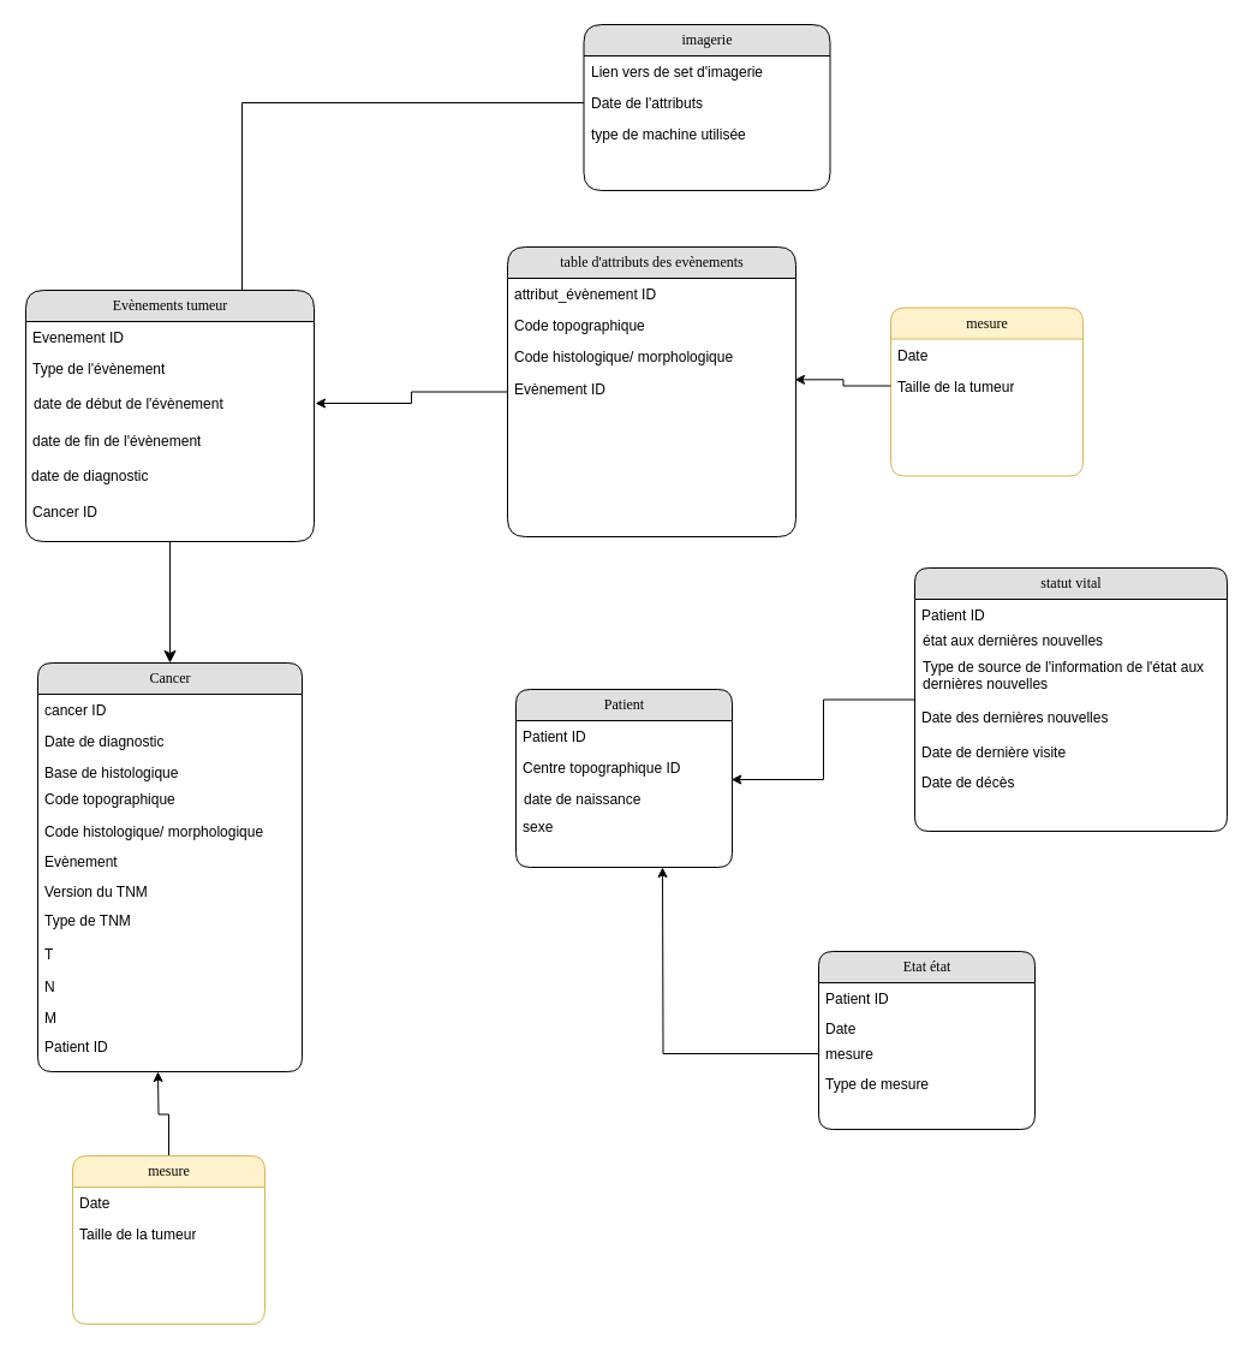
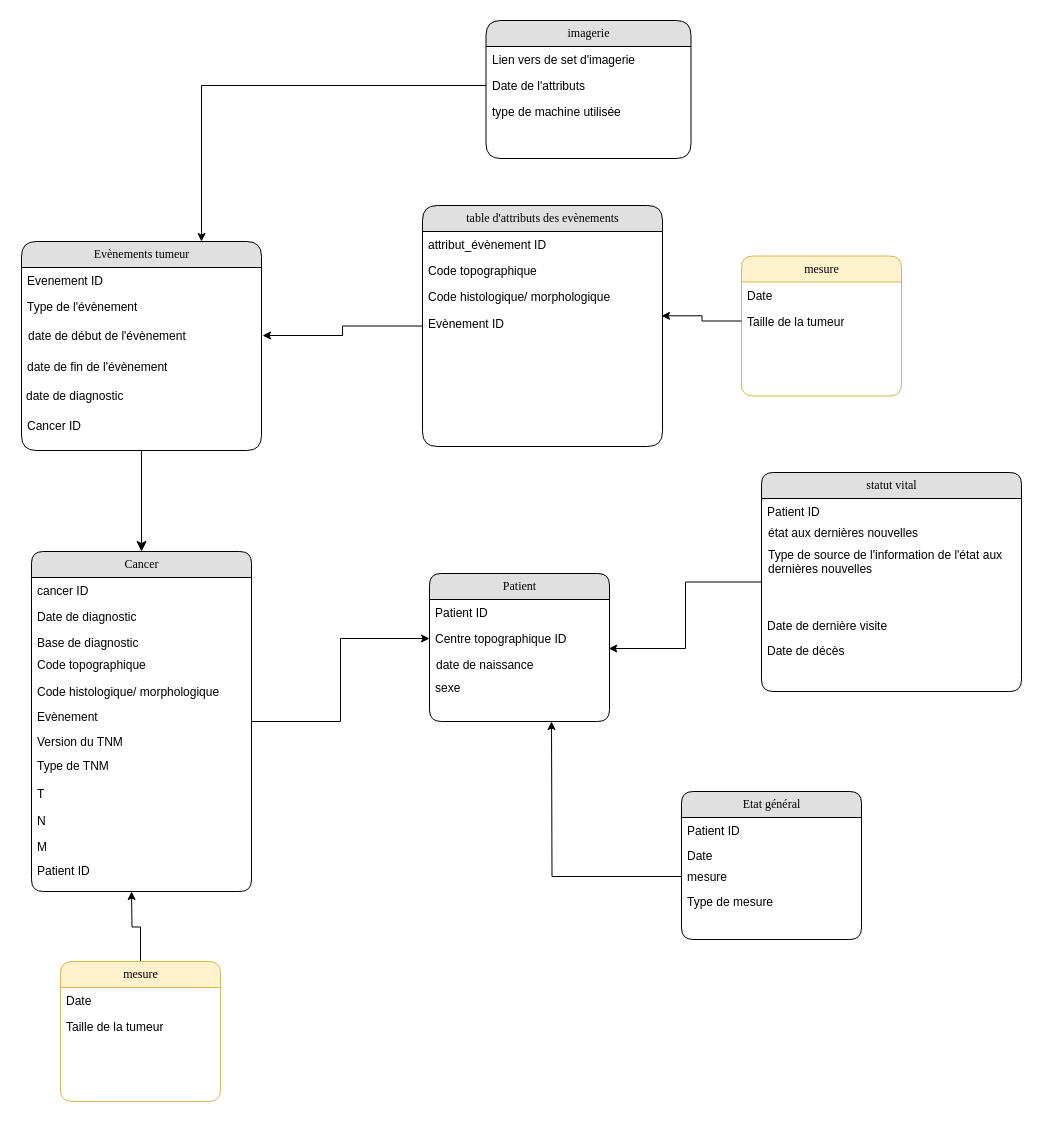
  <mxCell id="0" />
  <mxCell id="1" parent="0" />
  <mxCell id="2" value="Evènements tumeur" style="swimlane;html=1;fontStyle=0;childLayout=stackLayout;horizontal=1;startSize=26;fillColor=#e0e0e0;horizontalStack=0;resizeParent=1;resizeLast=0;collapsible=1;marginBottom=0;swimlaneFillColor=#ffffff;align=center;rounded=1;shadow=0;comic=0;labelBackgroundColor=none;strokeWidth=1;fontFamily=Verdana;fontSize=12;arcSize=19;" parent="1" vertex="1"><mxGeometry x="21" y="241" width="240" height="209" as="geometry" /></mxCell>
  <mxCell id="3" value="Evenement ID" style="text;html=1;strokeColor=none;fillColor=none;spacingLeft=4;spacingRight=4;whiteSpace=wrap;overflow=hidden;rotatable=0;points=[[0,0.5],[1,0.5]];portConstraint=eastwest;" parent="2" vertex="1"><mxGeometry y="26" width="240" height="26" as="geometry" /></mxCell>
  <mxCell id="4" value="Type de l'évènement" style="text;html=1;strokeColor=none;fillColor=none;spacingLeft=4;spacingRight=4;whiteSpace=wrap;overflow=hidden;rotatable=0;points=[[0,0.5],[1,0.5]];portConstraint=eastwest;" parent="2" vertex="1"><mxGeometry y="52" width="240" height="26" as="geometry" /></mxCell>
+ <mxCell id="5" style="edgeStyle=orthogonalEdgeStyle;rounded=0;orthogonalLoop=1;jettySize=auto;html=1;entryX=0;entryY=0.5;entryDx=0;entryDy=0;" parent="1" source="6" target="12" edge="1"><mxGeometry relative="1" as="geometry" /></mxCell>
  <mxCell id="6" value="Cancer" style="swimlane;html=1;fontStyle=0;childLayout=stackLayout;horizontal=1;startSize=26;fillColor=#e0e0e0;horizontalStack=0;resizeParent=1;resizeLast=0;collapsible=1;marginBottom=0;swimlaneFillColor=#ffffff;align=center;rounded=1;shadow=0;comic=0;labelBackgroundColor=none;strokeWidth=1;fontFamily=Verdana;fontSize=12" parent="1" vertex="1"><mxGeometry x="31" y="551" width="220" height="340" as="geometry" /></mxCell>
  <mxCell id="7" value="cancer ID" style="text;html=1;strokeColor=none;fillColor=none;spacingLeft=4;spacingRight=4;whiteSpace=wrap;overflow=hidden;rotatable=0;points=[[0,0.5],[1,0.5]];portConstraint=eastwest;" parent="6" vertex="1"><mxGeometry y="26" width="220" height="26" as="geometry" /></mxCell>
  <mxCell id="8" value="Date de diagnostic" style="text;html=1;strokeColor=none;fillColor=none;spacingLeft=4;spacingRight=4;whiteSpace=wrap;overflow=hidden;rotatable=0;points=[[0,0.5],[1,0.5]];portConstraint=eastwest;" parent="6" vertex="1"><mxGeometry y="52" width="220" height="26" as="geometry" /></mxCell>
- <mxCell id="9" value="Base de histologique" style="text;html=1;strokeColor=none;fillColor=none;spacingLeft=4;spacingRight=4;whiteSpace=wrap;overflow=hidden;rotatable=0;points=[[0,0.5],[1,0.5]];portConstraint=eastwest;" parent="6" vertex="1"><mxGeometry y="78" width="220" height="26" as="geometry" /></mxCell>
+ <mxCell id="9" value="Base de diagnostic" style="text;html=1;strokeColor=none;fillColor=none;spacingLeft=4;spacingRight=4;whiteSpace=wrap;overflow=hidden;rotatable=0;points=[[0,0.5],[1,0.5]];portConstraint=eastwest;" parent="6" vertex="1"><mxGeometry y="78" width="220" height="26" as="geometry" /></mxCell>
  <mxCell id="10" value="Patient" style="swimlane;html=1;fontStyle=0;childLayout=stackLayout;horizontal=1;startSize=26;fillColor=#e0e0e0;horizontalStack=0;resizeParent=1;resizeLast=0;collapsible=1;marginBottom=0;swimlaneFillColor=#ffffff;align=center;rounded=1;shadow=0;comic=0;labelBackgroundColor=none;strokeWidth=1;fontFamily=Verdana;fontSize=12" parent="1" vertex="1"><mxGeometry x="429" y="573" width="180" height="148" as="geometry" /></mxCell>
  <mxCell id="11" value="Patient ID" style="text;html=1;strokeColor=none;fillColor=none;spacingLeft=4;spacingRight=4;whiteSpace=wrap;overflow=hidden;rotatable=0;points=[[0,0.5],[1,0.5]];portConstraint=eastwest;" parent="10" vertex="1"><mxGeometry y="26" width="180" height="26" as="geometry" /></mxCell>
  <mxCell id="12" value="Centre topographique ID" style="text;html=1;strokeColor=none;fillColor=none;spacingLeft=4;spacingRight=4;whiteSpace=wrap;overflow=hidden;rotatable=0;points=[[0,0.5],[1,0.5]];portConstraint=eastwest;" parent="10" vertex="1"><mxGeometry y="52" width="180" height="26" as="geometry" /></mxCell>
  <mxCell id="13" style="edgeStyle=orthogonalEdgeStyle;html=1;labelBackgroundColor=none;startFill=0;startSize=8;endFill=1;endSize=8;fontFamily=Verdana;fontSize=12;" parent="1" source="2" target="6" edge="1"><mxGeometry relative="1" as="geometry" /></mxCell>
  <mxCell id="14" value="date de naissance" style="text;html=1;strokeColor=none;fillColor=none;spacingLeft=4;spacingRight=4;whiteSpace=wrap;overflow=hidden;rotatable=0;points=[[0,0.5],[1,0.5]];portConstraint=eastwest;" parent="1" vertex="1"><mxGeometry x="430" y="651" width="160" height="26" as="geometry" /></mxCell>
  <mxCell id="15" value="sexe" style="text;html=1;strokeColor=none;fillColor=none;spacingLeft=4;spacingRight=4;whiteSpace=wrap;overflow=hidden;rotatable=0;points=[[0,0.5],[1,0.5]];portConstraint=eastwest;" parent="1" vertex="1"><mxGeometry x="429" y="674" width="160" height="26" as="geometry" /></mxCell>
  <mxCell id="16" style="edgeStyle=orthogonalEdgeStyle;rounded=0;orthogonalLoop=1;jettySize=auto;html=1;entryX=0.996;entryY=0.885;entryDx=0;entryDy=0;entryPerimeter=0;" parent="1" source="17" target="12" edge="1"><mxGeometry relative="1" as="geometry" /></mxCell>
  <mxCell id="17" value="statut vital" style="swimlane;html=1;fontStyle=0;childLayout=stackLayout;horizontal=1;startSize=26;fillColor=#e0e0e0;horizontalStack=0;resizeParent=1;resizeLast=0;collapsible=1;marginBottom=0;swimlaneFillColor=#ffffff;align=center;rounded=1;shadow=0;comic=0;labelBackgroundColor=none;strokeWidth=1;fontFamily=Verdana;fontSize=12" parent="1" vertex="1"><mxGeometry x="761" y="472" width="260" height="219" as="geometry" /></mxCell>
  <mxCell id="18" value="Patient ID" style="text;html=1;strokeColor=none;fillColor=none;spacingLeft=4;spacingRight=4;whiteSpace=wrap;overflow=hidden;rotatable=0;points=[[0,0.5],[1,0.5]];portConstraint=eastwest;" parent="17" vertex="1"><mxGeometry y="26" width="260" height="26" as="geometry" /></mxCell>
  <mxCell id="19" value="état aux dernières nouvelles" style="text;html=1;strokeColor=none;fillColor=none;spacingLeft=4;spacingRight=4;whiteSpace=wrap;overflow=hidden;rotatable=0;points=[[0,0.5],[1,0.5]];portConstraint=eastwest;" parent="1" vertex="1"><mxGeometry x="762" y="519" width="180" height="26" as="geometry" /></mxCell>
  <mxCell id="20" value="Type de source de l'information de l'état aux dernières nouvelles&amp;nbsp;" style="text;html=1;strokeColor=none;fillColor=none;spacingLeft=4;spacingRight=4;whiteSpace=wrap;overflow=hidden;rotatable=0;points=[[0,0.5],[1,0.5]];portConstraint=eastwest;" parent="1" vertex="1"><mxGeometry x="762" y="541" width="259" height="40" as="geometry" /></mxCell>
- <mxCell id="21" value="Date des dernières nouvelles" style="text;html=1;strokeColor=none;fillColor=none;spacingLeft=4;spacingRight=4;whiteSpace=wrap;overflow=hidden;rotatable=0;points=[[0,0.5],[1,0.5]];portConstraint=eastwest;" parent="1" vertex="1"><mxGeometry x="761" y="583" width="180" height="26" as="geometry" /></mxCell>
  <mxCell id="22" value="Date de dernière visite" style="text;html=1;strokeColor=none;fillColor=none;spacingLeft=4;spacingRight=4;whiteSpace=wrap;overflow=hidden;rotatable=0;points=[[0,0.5],[1,0.5]];portConstraint=eastwest;" parent="1" vertex="1"><mxGeometry x="761" y="612" width="180" height="26" as="geometry" /></mxCell>
  <mxCell id="23" value="Date de décès" style="text;html=1;strokeColor=none;fillColor=none;spacingLeft=4;spacingRight=4;whiteSpace=wrap;overflow=hidden;rotatable=0;points=[[0,0.5],[1,0.5]];portConstraint=eastwest;" parent="1" vertex="1"><mxGeometry x="761" y="637" width="180" height="26" as="geometry" /></mxCell>
  <mxCell id="24" value="Code topographique" style="text;html=1;strokeColor=none;fillColor=none;spacingLeft=4;spacingRight=4;whiteSpace=wrap;overflow=hidden;rotatable=0;points=[[0,0.5],[1,0.5]];portConstraint=eastwest;" parent="1" vertex="1"><mxGeometry x="31" y="651" width="220" height="26" as="geometry" /></mxCell>
  <mxCell id="25" value="Code histologique/ morphologique" style="text;html=1;strokeColor=none;fillColor=none;spacingLeft=4;spacingRight=4;whiteSpace=wrap;overflow=hidden;rotatable=0;points=[[0,0.5],[1,0.5]];portConstraint=eastwest;" parent="1" vertex="1"><mxGeometry x="31" y="678" width="220" height="26" as="geometry" /></mxCell>
  <mxCell id="26" value="Evènement" style="text;html=1;strokeColor=none;fillColor=none;spacingLeft=4;spacingRight=4;whiteSpace=wrap;overflow=hidden;rotatable=0;points=[[0,0.5],[1,0.5]];portConstraint=eastwest;" parent="1" vertex="1"><mxGeometry x="31" y="703" width="220" height="26" as="geometry" /></mxCell>
  <mxCell id="27" value="Version du TNM" style="text;html=1;strokeColor=none;fillColor=none;spacingLeft=4;spacingRight=4;whiteSpace=wrap;overflow=hidden;rotatable=0;points=[[0,0.5],[1,0.5]];portConstraint=eastwest;" parent="1" vertex="1"><mxGeometry x="31" y="728" width="220" height="26" as="geometry" /></mxCell>
  <mxCell id="28" value="Type de TNM" style="text;html=1;strokeColor=none;fillColor=none;spacingLeft=4;spacingRight=4;whiteSpace=wrap;overflow=hidden;rotatable=0;points=[[0,0.5],[1,0.5]];portConstraint=eastwest;" parent="1" vertex="1"><mxGeometry x="31" y="752" width="220" height="26" as="geometry" /></mxCell>
  <mxCell id="29" value="T" style="text;html=1;strokeColor=none;fillColor=none;spacingLeft=4;spacingRight=4;whiteSpace=wrap;overflow=hidden;rotatable=0;points=[[0,0.5],[1,0.5]];portConstraint=eastwest;" parent="1" vertex="1"><mxGeometry x="31" y="780" width="220" height="26" as="geometry" /></mxCell>
  <mxCell id="30" value="N" style="text;html=1;strokeColor=none;fillColor=none;spacingLeft=4;spacingRight=4;whiteSpace=wrap;overflow=hidden;rotatable=0;points=[[0,0.5],[1,0.5]];portConstraint=eastwest;" parent="1" vertex="1"><mxGeometry x="31" y="807" width="220" height="26" as="geometry" /></mxCell>
  <mxCell id="31" value="M" style="text;html=1;strokeColor=none;fillColor=none;spacingLeft=4;spacingRight=4;whiteSpace=wrap;overflow=hidden;rotatable=0;points=[[0,0.5],[1,0.5]];portConstraint=eastwest;" parent="1" vertex="1"><mxGeometry x="31" y="833" width="220" height="26" as="geometry" /></mxCell>
  <mxCell id="32" value="date de début de l'évènement" style="text;html=1;strokeColor=none;fillColor=none;spacingLeft=4;spacingRight=4;whiteSpace=wrap;overflow=hidden;rotatable=0;points=[[0,0.5],[1,0.5]];portConstraint=eastwest;" parent="1" vertex="1"><mxGeometry x="22" y="322" width="240" height="26" as="geometry" /></mxCell>
  <mxCell id="33" value="Patient ID" style="text;html=1;strokeColor=none;fillColor=none;spacingLeft=4;spacingRight=4;whiteSpace=wrap;overflow=hidden;rotatable=0;points=[[0,0.5],[1,0.5]];portConstraint=eastwest;" parent="1" vertex="1"><mxGeometry x="31" y="857" width="220" height="26" as="geometry" /></mxCell>
  <mxCell id="34" style="edgeStyle=orthogonalEdgeStyle;rounded=0;orthogonalLoop=1;jettySize=auto;html=1;entryX=1;entryY=0.5;entryDx=0;entryDy=0;" parent="1" source="35" target="32" edge="1"><mxGeometry relative="1" as="geometry" /></mxCell>
  <mxCell id="35" value="table d'attributs des evènements" style="swimlane;html=1;fontStyle=0;childLayout=stackLayout;horizontal=1;startSize=26;fillColor=#e0e0e0;horizontalStack=0;resizeParent=1;resizeLast=0;collapsible=1;marginBottom=0;swimlaneFillColor=#ffffff;align=center;rounded=1;shadow=0;comic=0;labelBackgroundColor=none;strokeWidth=1;fontFamily=Verdana;fontSize=12;arcSize=19;" parent="1" vertex="1"><mxGeometry x="422" y="205" width="240" height="241" as="geometry" /></mxCell>
  <mxCell id="36" value="attribut_évènement ID" style="text;html=1;strokeColor=none;fillColor=none;spacingLeft=4;spacingRight=4;whiteSpace=wrap;overflow=hidden;rotatable=0;points=[[0,0.5],[1,0.5]];portConstraint=eastwest;" parent="35" vertex="1"><mxGeometry y="26" width="240" height="26" as="geometry" /></mxCell>
  <mxCell id="37" value="Code topographique" style="text;html=1;strokeColor=none;fillColor=none;spacingLeft=4;spacingRight=4;whiteSpace=wrap;overflow=hidden;rotatable=0;points=[[0,0.5],[1,0.5]];portConstraint=eastwest;" parent="35" vertex="1"><mxGeometry y="52" width="240" height="26" as="geometry" /></mxCell>
  <mxCell id="38" value="Code histologique/ morphologique" style="text;html=1;strokeColor=none;fillColor=none;spacingLeft=4;spacingRight=4;whiteSpace=wrap;overflow=hidden;rotatable=0;points=[[0,0.5],[1,0.5]];portConstraint=eastwest;" parent="35" vertex="1"><mxGeometry y="78" width="240" height="26" as="geometry" /></mxCell>
  <mxCell id="39" value="date de fin de l'évènement" style="text;html=1;strokeColor=none;fillColor=none;spacingLeft=4;spacingRight=4;whiteSpace=wrap;overflow=hidden;rotatable=0;points=[[0,0.5],[1,0.5]];portConstraint=eastwest;" parent="1" vertex="1"><mxGeometry x="21" y="353" width="240" height="26" as="geometry" /></mxCell>
  <mxCell id="40" value="Cancer ID" style="text;html=1;strokeColor=none;fillColor=none;spacingLeft=4;spacingRight=4;whiteSpace=wrap;overflow=hidden;rotatable=0;points=[[0,0.5],[1,0.5]];portConstraint=eastwest;" parent="1" vertex="1"><mxGeometry x="21" y="412" width="240" height="26" as="geometry" /></mxCell>
  <mxCell id="41" value="date de diagnostic" style="text;html=1;strokeColor=none;fillColor=none;spacingLeft=4;spacingRight=4;whiteSpace=wrap;overflow=hidden;rotatable=0;points=[[0,0.5],[1,0.5]];portConstraint=eastwest;" parent="1" vertex="1"><mxGeometry x="20" y="382" width="240" height="26" as="geometry" /></mxCell>
  <mxCell id="42" value="Evènement ID" style="text;html=1;strokeColor=none;fillColor=none;spacingLeft=4;spacingRight=4;whiteSpace=wrap;overflow=hidden;rotatable=0;points=[[0,0.5],[1,0.5]];portConstraint=eastwest;" parent="1" vertex="1"><mxGeometry x="422" y="310" width="240" height="27" as="geometry" /></mxCell>
  <mxCell id="43" value="imagerie" style="swimlane;html=1;fontStyle=0;childLayout=stackLayout;horizontal=1;startSize=26;fillColor=#e0e0e0;horizontalStack=0;resizeParent=1;resizeLast=0;collapsible=1;marginBottom=0;swimlaneFillColor=#ffffff;align=center;rounded=1;shadow=0;comic=0;labelBackgroundColor=none;strokeWidth=1;fontFamily=Verdana;fontSize=12;arcSize=19;" vertex="1" parent="1"><mxGeometry x="485.5" y="20" width="205" height="138" as="geometry" /></mxCell>
  <mxCell id="44" value="Lien vers de set d'imagerie" style="text;html=1;strokeColor=none;fillColor=none;spacingLeft=4;spacingRight=4;whiteSpace=wrap;overflow=hidden;rotatable=0;points=[[0,0.5],[1,0.5]];portConstraint=eastwest;" vertex="1" parent="43"><mxGeometry y="26" width="205" height="26" as="geometry" /></mxCell>
  <mxCell id="45" value="Date de l'attributs" style="text;html=1;strokeColor=none;fillColor=none;spacingLeft=4;spacingRight=4;whiteSpace=wrap;overflow=hidden;rotatable=0;points=[[0,0.5],[1,0.5]];portConstraint=eastwest;" vertex="1" parent="43"><mxGeometry y="52" width="205" height="26" as="geometry" /></mxCell>
  <mxCell id="46" value="type de machine utilisée" style="text;html=1;strokeColor=none;fillColor=none;spacingLeft=4;spacingRight=4;whiteSpace=wrap;overflow=hidden;rotatable=0;points=[[0,0.5],[1,0.5]];portConstraint=eastwest;" vertex="1" parent="43"><mxGeometry y="78" width="205" height="26" as="geometry" /></mxCell>
- <mxCell id="47" style="edgeStyle=orthogonalEdgeStyle;rounded=0;orthogonalLoop=1;jettySize=auto;html=1;entryX=0.75;entryY=0;entryDx=0;entryDy=0;endArrow=none;" edge="1" parent="1" source="45" target="2"><mxGeometry relative="1" as="geometry" /></mxCell>
- <mxCell id="48" value="Etat état" style="swimlane;html=1;fontStyle=0;childLayout=stackLayout;horizontal=1;startSize=26;fillColor=#e0e0e0;horizontalStack=0;resizeParent=1;resizeLast=0;collapsible=1;marginBottom=0;swimlaneFillColor=#ffffff;align=center;rounded=1;shadow=0;comic=0;labelBackgroundColor=none;strokeWidth=1;fontFamily=Verdana;fontSize=12" vertex="1" parent="1"><mxGeometry x="681" y="791" width="180" height="148" as="geometry" /></mxCell>
+ <mxCell id="47" style="edgeStyle=orthogonalEdgeStyle;rounded=0;orthogonalLoop=1;jettySize=auto;html=1;entryX=0.75;entryY=0;entryDx=0;entryDy=0;" edge="1" parent="1" source="45" target="2"><mxGeometry relative="1" as="geometry" /></mxCell>
+ <mxCell id="48" value="Etat général" style="swimlane;html=1;fontStyle=0;childLayout=stackLayout;horizontal=1;startSize=26;fillColor=#e0e0e0;horizontalStack=0;resizeParent=1;resizeLast=0;collapsible=1;marginBottom=0;swimlaneFillColor=#ffffff;align=center;rounded=1;shadow=0;comic=0;labelBackgroundColor=none;strokeWidth=1;fontFamily=Verdana;fontSize=12" vertex="1" parent="1"><mxGeometry x="681" y="791" width="180" height="148" as="geometry" /></mxCell>
  <mxCell id="49" value="Patient ID" style="text;html=1;strokeColor=none;fillColor=none;spacingLeft=4;spacingRight=4;whiteSpace=wrap;overflow=hidden;rotatable=0;points=[[0,0.5],[1,0.5]];portConstraint=eastwest;" vertex="1" parent="48"><mxGeometry y="26" width="180" height="26" as="geometry" /></mxCell>
  <mxCell id="50" value="Date" style="text;html=1;strokeColor=none;fillColor=none;spacingLeft=4;spacingRight=4;whiteSpace=wrap;overflow=hidden;rotatable=0;points=[[0,0.5],[1,0.5]];portConstraint=eastwest;" vertex="1" parent="1"><mxGeometry x="681" y="842" width="180" height="26" as="geometry" /></mxCell>
  <mxCell id="51" style="edgeStyle=orthogonalEdgeStyle;rounded=0;orthogonalLoop=1;jettySize=auto;html=1;" edge="1" parent="1" source="52"><mxGeometry relative="1" as="geometry"><mxPoint x="551" y="721" as="targetPoint" /></mxGeometry></mxCell>
  <mxCell id="52" value="mesure" style="text;html=1;strokeColor=none;fillColor=none;spacingLeft=4;spacingRight=4;whiteSpace=wrap;overflow=hidden;rotatable=0;points=[[0,0.5],[1,0.5]];portConstraint=eastwest;" vertex="1" parent="1"><mxGeometry x="681" y="863" width="180" height="26" as="geometry" /></mxCell>
  <mxCell id="53" value="Type de mesure" style="text;html=1;strokeColor=none;fillColor=none;spacingLeft=4;spacingRight=4;whiteSpace=wrap;overflow=hidden;rotatable=0;points=[[0,0.5],[1,0.5]];portConstraint=eastwest;" vertex="1" parent="1"><mxGeometry x="681" y="888" width="180" height="26" as="geometry" /></mxCell>
  <mxCell id="54" value="mesure" style="swimlane;html=1;fontStyle=0;childLayout=stackLayout;horizontal=1;startSize=26;fillColor=#fff2cc;horizontalStack=0;resizeParent=1;resizeLast=0;collapsible=1;marginBottom=0;swimlaneFillColor=#ffffff;align=center;rounded=1;shadow=0;comic=0;labelBackgroundColor=none;strokeWidth=1;fontFamily=Verdana;fontSize=12;strokeColor=#d6b656;" vertex="1" parent="1"><mxGeometry x="741" y="255.5" width="160" height="140" as="geometry" /></mxCell>
  <mxCell id="55" value="Date" style="text;html=1;strokeColor=none;fillColor=none;spacingLeft=4;spacingRight=4;whiteSpace=wrap;overflow=hidden;rotatable=0;points=[[0,0.5],[1,0.5]];portConstraint=eastwest;" vertex="1" parent="54"><mxGeometry y="26" width="160" height="26" as="geometry" /></mxCell>
  <mxCell id="56" value="Taille de la tumeur" style="text;html=1;strokeColor=none;fillColor=none;spacingLeft=4;spacingRight=4;whiteSpace=wrap;overflow=hidden;rotatable=0;points=[[0,0.5],[1,0.5]];portConstraint=eastwest;" vertex="1" parent="54"><mxGeometry y="52" width="160" height="26" as="geometry" /></mxCell>
  <mxCell id="57" style="edgeStyle=orthogonalEdgeStyle;rounded=0;orthogonalLoop=1;jettySize=auto;html=1;entryX=0.996;entryY=0.198;entryDx=0;entryDy=0;entryPerimeter=0;" edge="1" parent="1" source="56" target="42"><mxGeometry relative="1" as="geometry" /></mxCell>
  <mxCell id="58" style="edgeStyle=orthogonalEdgeStyle;rounded=0;orthogonalLoop=1;jettySize=auto;html=1;" edge="1" parent="1" source="59"><mxGeometry relative="1" as="geometry"><mxPoint x="131" y="891" as="targetPoint" /></mxGeometry></mxCell>
  <mxCell id="59" value="mesure" style="swimlane;html=1;fontStyle=0;childLayout=stackLayout;horizontal=1;startSize=26;fillColor=#fff2cc;horizontalStack=0;resizeParent=1;resizeLast=0;collapsible=1;marginBottom=0;swimlaneFillColor=#ffffff;align=center;rounded=1;shadow=0;comic=0;labelBackgroundColor=none;strokeWidth=1;fontFamily=Verdana;fontSize=12;strokeColor=#d6b656;" vertex="1" parent="1"><mxGeometry x="60" y="961" width="160" height="140" as="geometry" /></mxCell>
  <mxCell id="60" value="Date" style="text;html=1;strokeColor=none;fillColor=none;spacingLeft=4;spacingRight=4;whiteSpace=wrap;overflow=hidden;rotatable=0;points=[[0,0.5],[1,0.5]];portConstraint=eastwest;" vertex="1" parent="59"><mxGeometry y="26" width="160" height="26" as="geometry" /></mxCell>
  <mxCell id="61" value="Taille de la tumeur" style="text;html=1;strokeColor=none;fillColor=none;spacingLeft=4;spacingRight=4;whiteSpace=wrap;overflow=hidden;rotatable=0;points=[[0,0.5],[1,0.5]];portConstraint=eastwest;" vertex="1" parent="59"><mxGeometry y="52" width="160" height="26" as="geometry" /></mxCell>
